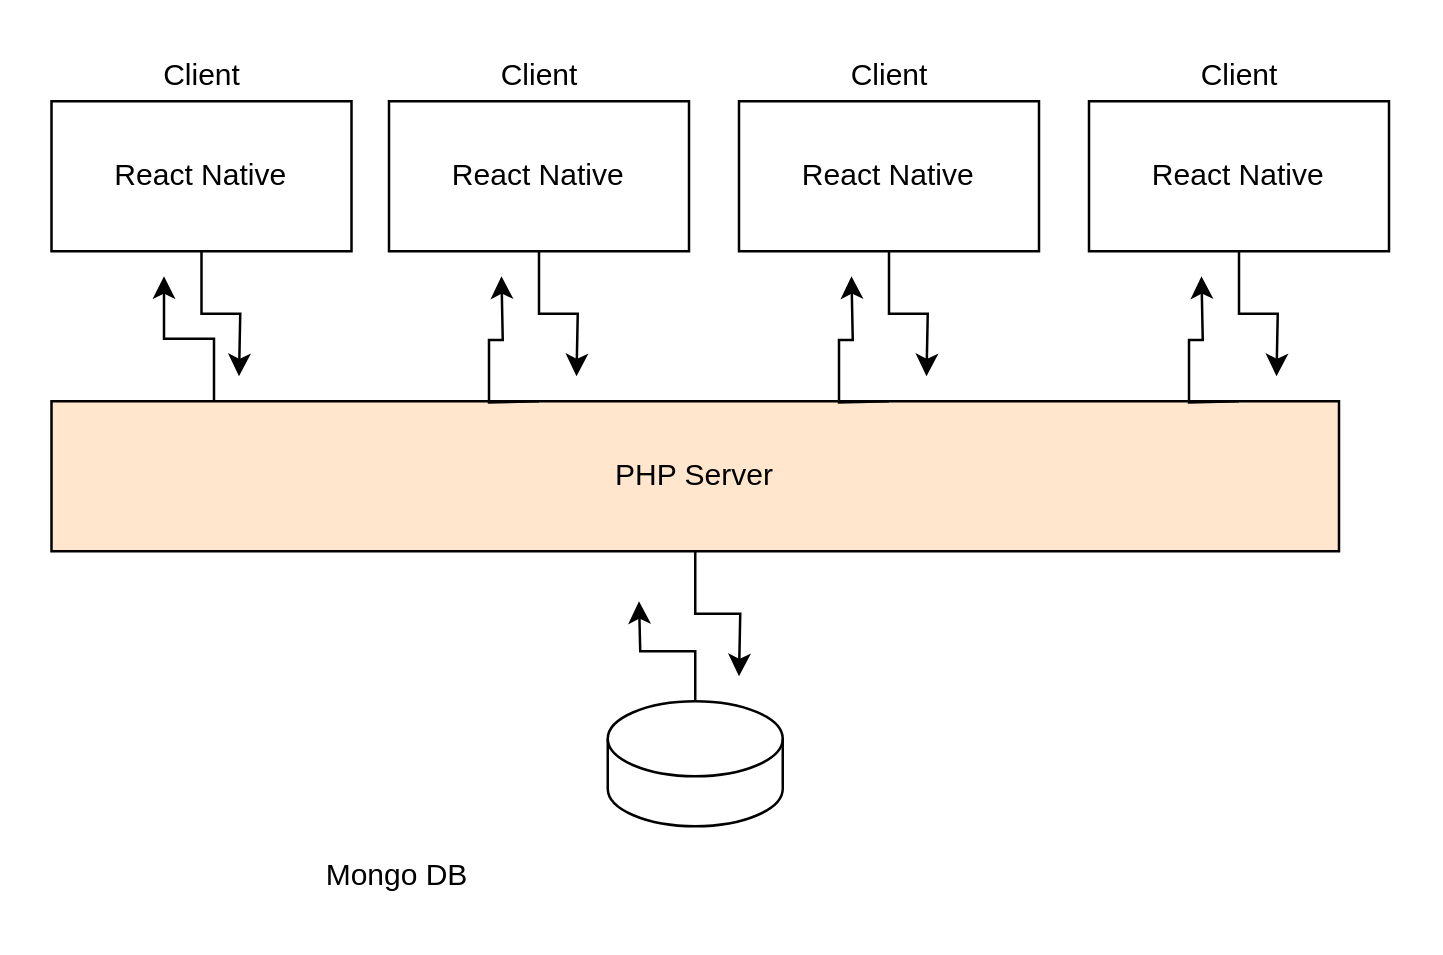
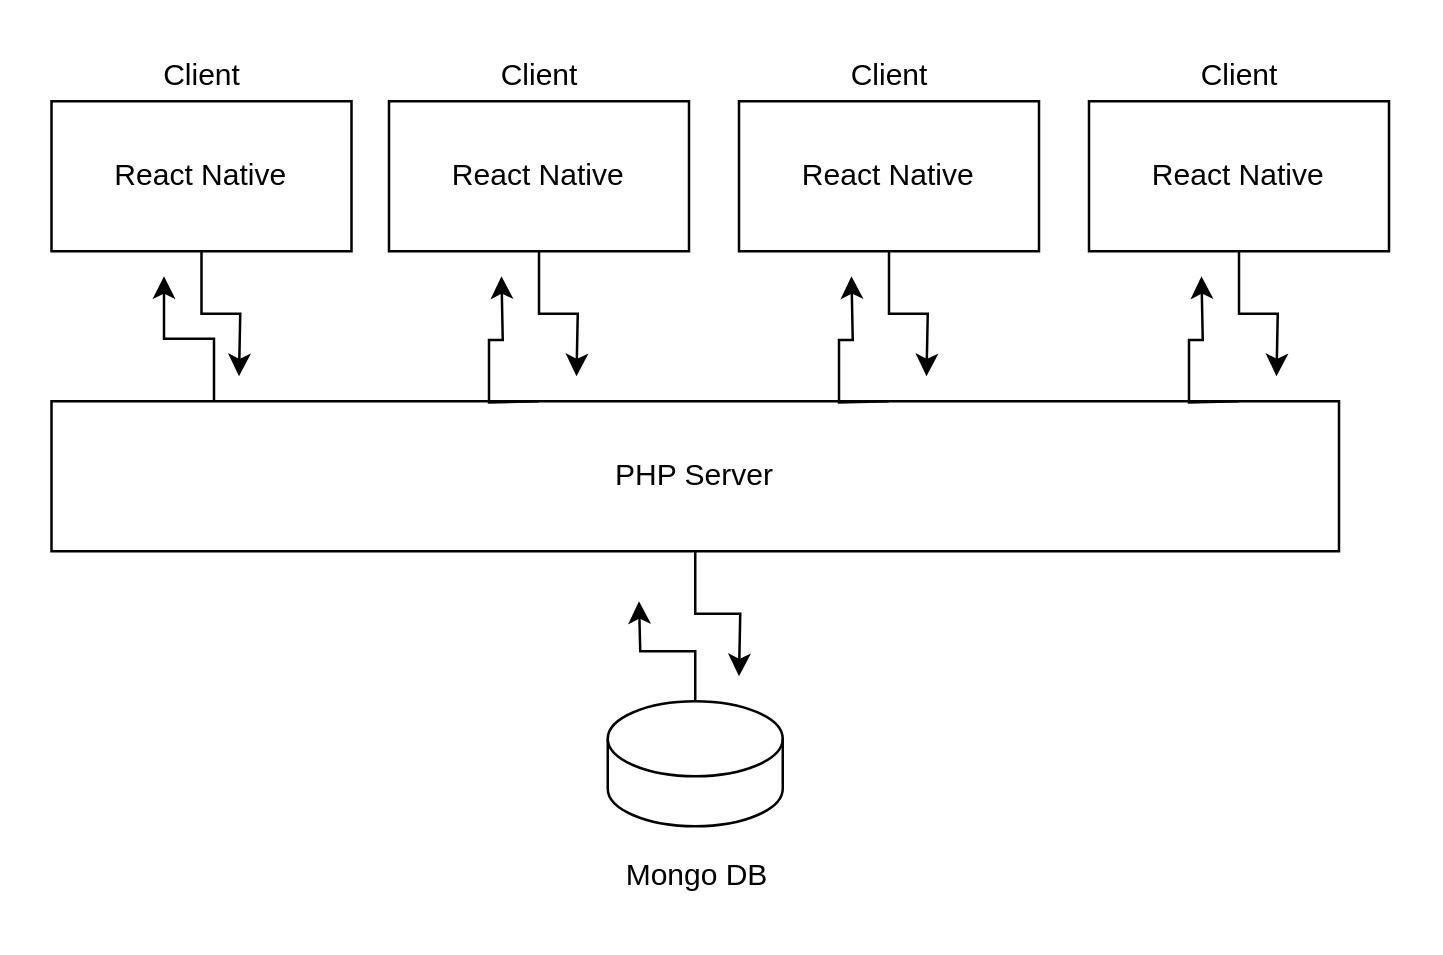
  <mxCell id="0" />
  <mxCell id="1" parent="0" />
  <mxCell id="2" style="edgeStyle=orthogonalEdgeStyle;rounded=0;orthogonalLoop=1;jettySize=auto;html=1;" edge="1" parent="1" source="3"><mxGeometry relative="1" as="geometry"><mxPoint x="255" y="240" as="targetPoint" /></mxGeometry></mxCell>
  <mxCell id="3" value="" style="shape=cylinder3;whiteSpace=wrap;html=1;boundedLbl=1;backgroundOutline=1;size=15;" vertex="1" parent="1"><mxGeometry x="242.5" y="280" width="70" height="50" as="geometry" /></mxCell>
- <mxCell id="4" value="Mongo DB" style="text;html=1;align=center;verticalAlign=middle;resizable=0;points=[];autosize=1;" vertex="1" parent="1"><mxGeometry x="122.5" y="340" width="70" height="20" as="geometry" /></mxCell>
+ <mxCell id="4" value="Mongo DB" style="text;html=1;align=center;verticalAlign=middle;resizable=0;points=[];autosize=1;" vertex="1" parent="1"><mxGeometry x="242.5" y="340" width="70" height="20" as="geometry" /></mxCell>
  <mxCell id="5" style="edgeStyle=orthogonalEdgeStyle;rounded=0;orthogonalLoop=1;jettySize=auto;html=1;" edge="1" parent="1" source="7"><mxGeometry relative="1" as="geometry"><mxPoint x="295" y="270" as="targetPoint" /></mxGeometry></mxCell>
  <mxCell id="6" style="edgeStyle=orthogonalEdgeStyle;rounded=0;orthogonalLoop=1;jettySize=auto;html=1;" edge="1" parent="1" source="7"><mxGeometry relative="1" as="geometry"><mxPoint x="65" y="110" as="targetPoint" /><Array as="points"><mxPoint x="85" y="135" /><mxPoint x="65" y="135" /></Array></mxGeometry></mxCell>
- <mxCell id="7" value="PHP Server" style="rounded=0;whiteSpace=wrap;html=1;fillColor=#ffe6cc;" vertex="1" parent="1"><mxGeometry x="20" y="160" width="515" height="60" as="geometry" /></mxCell>
+ <mxCell id="7" value="PHP Server" style="rounded=0;whiteSpace=wrap;html=1;" vertex="1" parent="1"><mxGeometry x="20" y="160" width="515" height="60" as="geometry" /></mxCell>
  <mxCell id="8" style="edgeStyle=orthogonalEdgeStyle;rounded=0;orthogonalLoop=1;jettySize=auto;html=1;" edge="1" parent="1" source="9"><mxGeometry relative="1" as="geometry"><mxPoint x="95" y="150" as="targetPoint" /></mxGeometry></mxCell>
  <mxCell id="9" value="React Native" style="rounded=0;whiteSpace=wrap;html=1;" vertex="1" parent="1"><mxGeometry x="20" y="40" width="120" height="60" as="geometry" /></mxCell>
  <mxCell id="10" value="React Native" style="rounded=0;whiteSpace=wrap;html=1;" vertex="1" parent="1"><mxGeometry x="155" y="40" width="120" height="60" as="geometry" /></mxCell>
  <mxCell id="11" style="edgeStyle=orthogonalEdgeStyle;rounded=0;orthogonalLoop=1;jettySize=auto;html=1;" edge="1" source="10" parent="1"><mxGeometry relative="1" as="geometry"><mxPoint x="230" y="150" as="targetPoint" /></mxGeometry></mxCell>
  <mxCell id="12" style="edgeStyle=orthogonalEdgeStyle;rounded=0;orthogonalLoop=1;jettySize=auto;html=1;" edge="1" parent="1"><mxGeometry relative="1" as="geometry"><mxPoint x="200" y="110" as="targetPoint" /><mxPoint x="215" y="160" as="sourcePoint" /></mxGeometry></mxCell>
  <mxCell id="13" value="React Native" style="rounded=0;whiteSpace=wrap;html=1;" vertex="1" parent="1"><mxGeometry x="295" y="40" width="120" height="60" as="geometry" /></mxCell>
  <mxCell id="14" style="edgeStyle=orthogonalEdgeStyle;rounded=0;orthogonalLoop=1;jettySize=auto;html=1;" edge="1" source="13" parent="1"><mxGeometry relative="1" as="geometry"><mxPoint x="370" y="150" as="targetPoint" /></mxGeometry></mxCell>
  <mxCell id="15" style="edgeStyle=orthogonalEdgeStyle;rounded=0;orthogonalLoop=1;jettySize=auto;html=1;" edge="1" parent="1"><mxGeometry relative="1" as="geometry"><mxPoint x="340" y="110" as="targetPoint" /><mxPoint x="355" y="160" as="sourcePoint" /></mxGeometry></mxCell>
  <mxCell id="16" value="React Native" style="rounded=0;whiteSpace=wrap;html=1;" vertex="1" parent="1"><mxGeometry x="435" y="40" width="120" height="60" as="geometry" /></mxCell>
  <mxCell id="17" style="edgeStyle=orthogonalEdgeStyle;rounded=0;orthogonalLoop=1;jettySize=auto;html=1;" edge="1" source="16" parent="1"><mxGeometry relative="1" as="geometry"><mxPoint x="510" y="150" as="targetPoint" /></mxGeometry></mxCell>
  <mxCell id="18" style="edgeStyle=orthogonalEdgeStyle;rounded=0;orthogonalLoop=1;jettySize=auto;html=1;" edge="1" parent="1"><mxGeometry relative="1" as="geometry"><mxPoint x="480" y="110" as="targetPoint" /><mxPoint x="495" y="160" as="sourcePoint" /></mxGeometry></mxCell>
  <mxCell id="19" value="Client" style="text;html=1;align=center;verticalAlign=middle;resizable=0;points=[];autosize=1;" vertex="1" parent="1"><mxGeometry x="55" y="20" width="50" height="20" as="geometry" /></mxCell>
  <mxCell id="20" value="Client" style="text;html=1;align=center;verticalAlign=middle;resizable=0;points=[];autosize=1;" vertex="1" parent="1"><mxGeometry x="190" y="20" width="50" height="20" as="geometry" /></mxCell>
  <mxCell id="21" value="Client" style="text;html=1;align=center;verticalAlign=middle;resizable=0;points=[];autosize=1;" vertex="1" parent="1"><mxGeometry x="330" y="20" width="50" height="20" as="geometry" /></mxCell>
  <mxCell id="22" value="Client" style="text;html=1;align=center;verticalAlign=middle;resizable=0;points=[];autosize=1;" vertex="1" parent="1"><mxGeometry x="470" y="20" width="50" height="20" as="geometry" /></mxCell>
